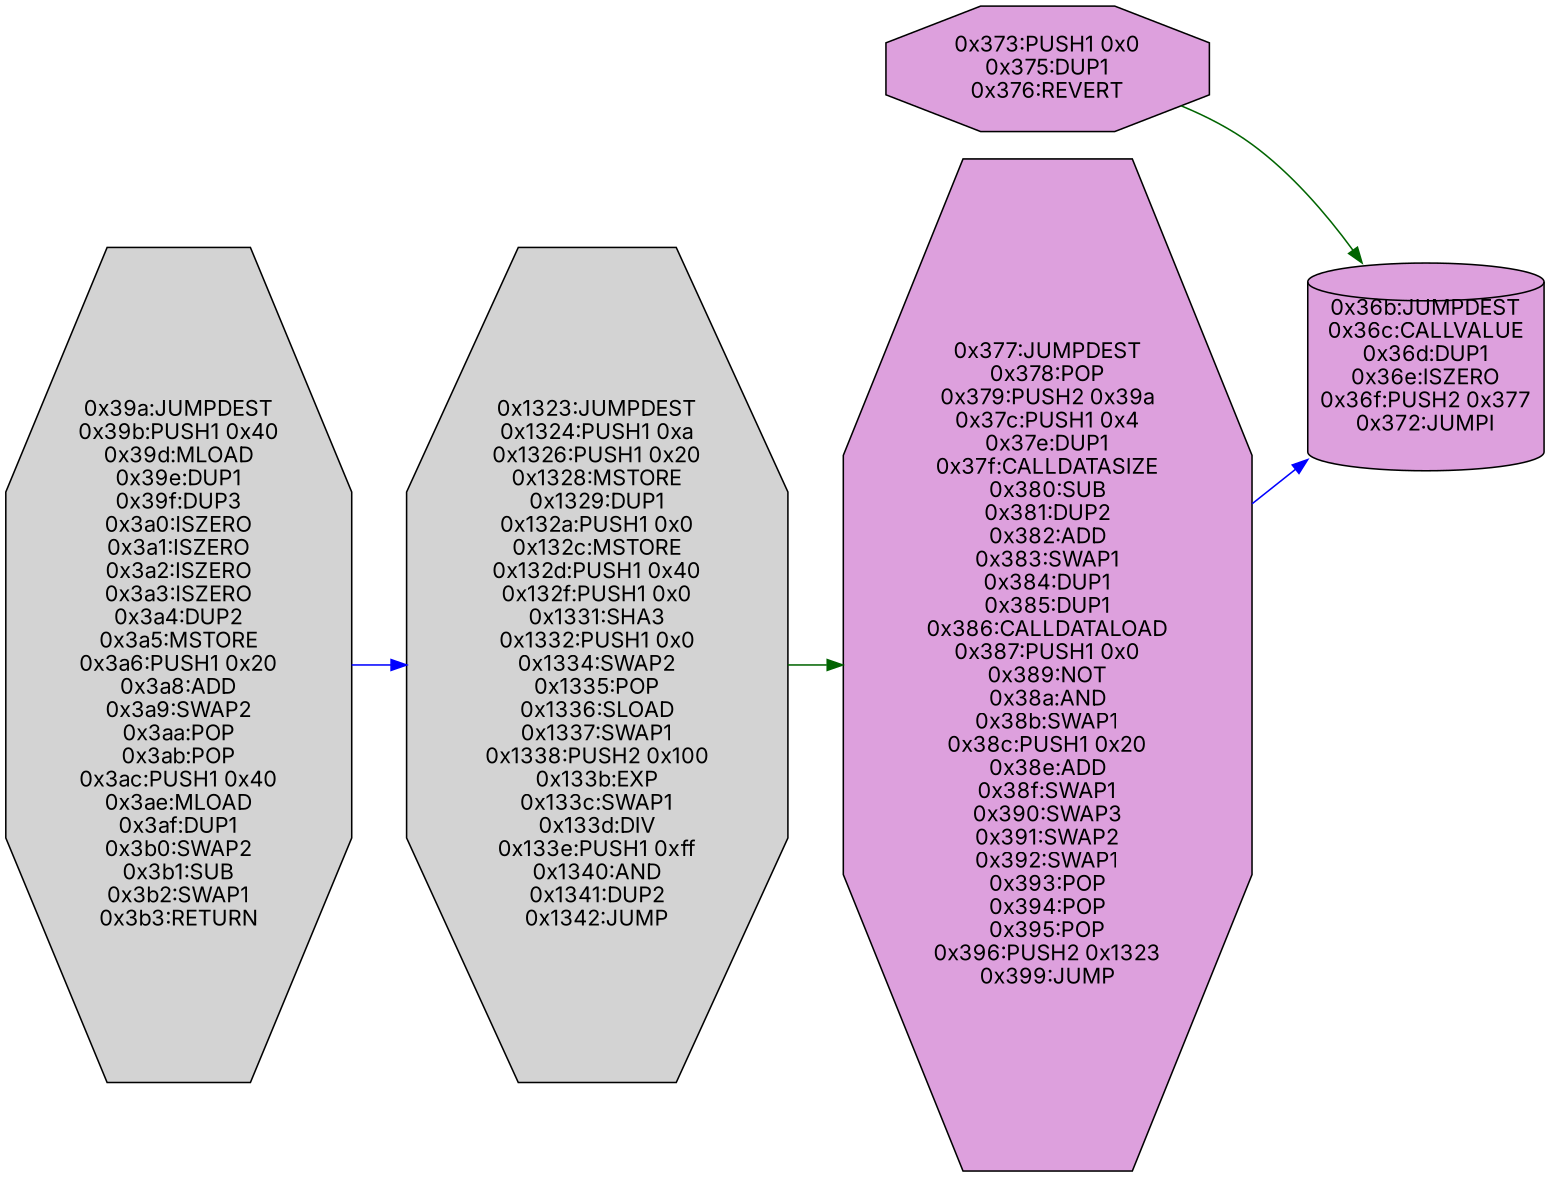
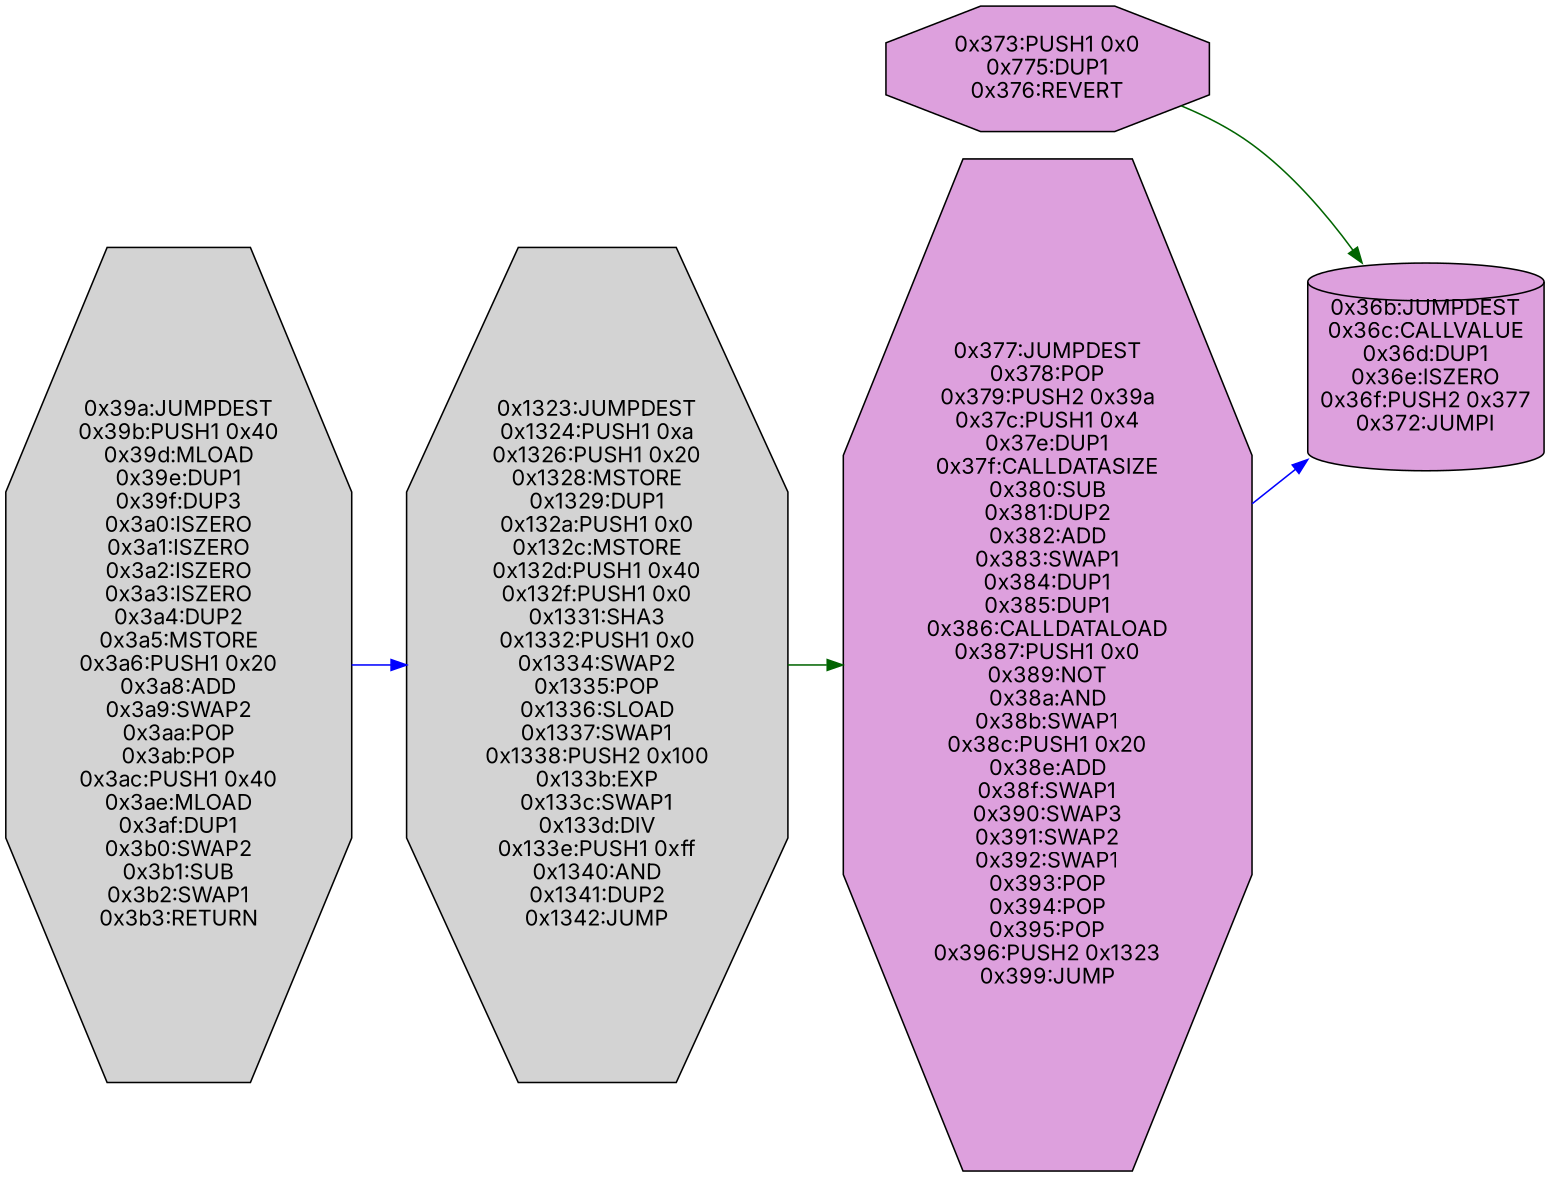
  digraph {
    rankdir=LR
    fontname=Inter
    node [style=filled fillcolor=plum shape=octagon fontname=Inter]
    edge [color=darkgreen fontname=Inter]
    n1 [label="0x36b:JUMPDEST\n0x36c:CALLVALUE\n0x36d:DUP1\n0x36e:ISZERO\n0x36f:PUSH2 0x377\n0x372:JUMPI" shape=cylinder]
-   n2 [label="0x373:PUSH1 0x0\n0x375:DUP1\n0x376:REVERT"]
+   n2 [label="0x373:PUSH1 0x0\n0x775:DUP1\n0x376:REVERT"]
    n3 [label="0x377:JUMPDEST\n0x378:POP\n0x379:PUSH2 0x39a\n0x37c:PUSH1 0x4\n0x37e:DUP1\n0x37f:CALLDATASIZE\n0x380:SUB\n0x381:DUP2\n0x382:ADD\n0x383:SWAP1\n0x384:DUP1\n0x385:DUP1\n0x386:CALLDATALOAD\n0x387:PUSH1 0x0\n0x389:NOT\n0x38a:AND\n0x38b:SWAP1\n0x38c:PUSH1 0x20\n0x38e:ADD\n0x38f:SWAP1\n0x390:SWAP3\n0x391:SWAP2\n0x392:SWAP1\n0x393:POP\n0x394:POP\n0x395:POP\n0x396:PUSH2 0x1323\n0x399:JUMP"]
    n4 [label="0x1323:JUMPDEST\n0x1324:PUSH1 0xa\n0x1326:PUSH1 0x20\n0x1328:MSTORE\n0x1329:DUP1\n0x132a:PUSH1 0x0\n0x132c:MSTORE\n0x132d:PUSH1 0x40\n0x132f:PUSH1 0x0\n0x1331:SHA3\n0x1332:PUSH1 0x0\n0x1334:SWAP2\n0x1335:POP\n0x1336:SLOAD\n0x1337:SWAP1\n0x1338:PUSH2 0x100\n0x133b:EXP\n0x133c:SWAP1\n0x133d:DIV\n0x133e:PUSH1 0xff\n0x1340:AND\n0x1341:DUP2\n0x1342:JUMP" fillcolor=lightgrey]
    n5 [label="0x39a:JUMPDEST\n0x39b:PUSH1 0x40\n0x39d:MLOAD\n0x39e:DUP1\n0x39f:DUP3\n0x3a0:ISZERO\n0x3a1:ISZERO\n0x3a2:ISZERO\n0x3a3:ISZERO\n0x3a4:DUP2\n0x3a5:MSTORE\n0x3a6:PUSH1 0x20\n0x3a8:ADD\n0x3a9:SWAP2\n0x3aa:POP\n0x3ab:POP\n0x3ac:PUSH1 0x40\n0x3ae:MLOAD\n0x3af:DUP1\n0x3b0:SWAP2\n0x3b1:SUB\n0x3b2:SWAP1\n0x3b3:RETURN" fillcolor=lightgrey]
    n2 -> n1
    n3 -> n1 [color=blue]
    n4 -> n3
    n5 -> n4 [color=blue]
  }
